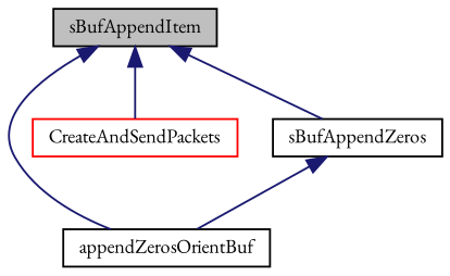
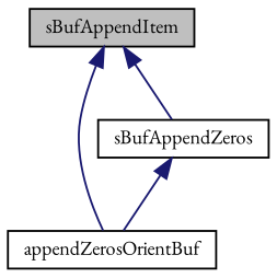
  digraph {
    fontname="EB Garamond"
    rankdir=TB
    node [color=black fillcolor=white fontname="EB Garamond" fontsize=10 shape=record style=filled]
    edge [color=midnightblue dir=back fontname="EB Garamond" fontsize=10 labelfontname=Helvetica labelfontsize=10 style=solid]
    n1 [fillcolor=grey75 fontcolor=black height=0.2 label=sBufAppendItem width=0.4]
    n2 [height=0.2 label=appendZerosOrientBuf width=0.4]
-   n3 [color=red height=0.2 label=CreateAndSendPackets width=0.4]
    n4 [height=0.2 label=sBufAppendZeros width=0.4]
    n1 -> n2
-   n1 -> n3
    n1 -> n4
    n4 -> n2
  }
